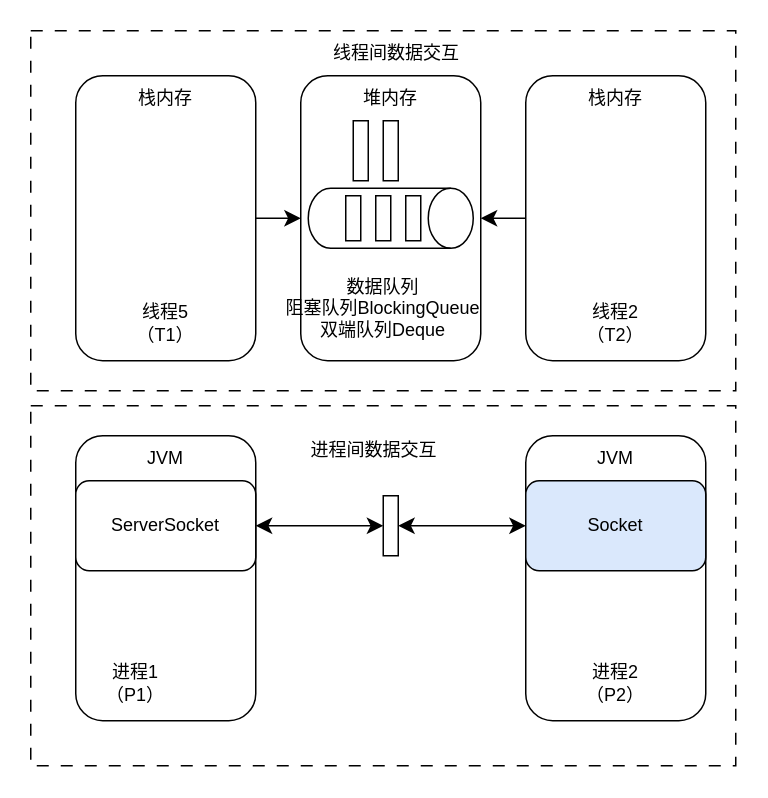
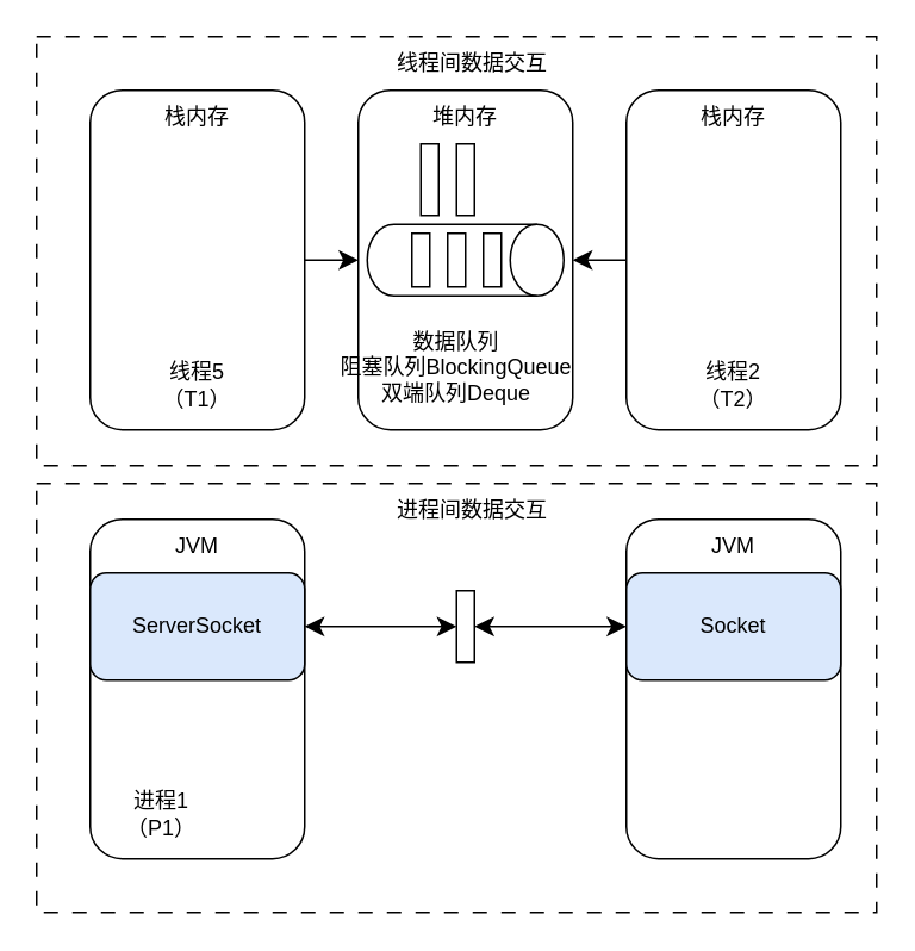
  <mxCell id="0" />
  <mxCell id="1" parent="0" />
  <mxCell id="2" value="" style="rounded=0;whiteSpace=wrap;html=1;dashed=1;dashPattern=8 8;" parent="1" vertex="1"><mxGeometry x="20" y="270" width="470" height="240" as="geometry" /></mxCell>
  <mxCell id="3" value="" style="rounded=0;whiteSpace=wrap;html=1;dashed=1;dashPattern=8 8;" parent="1" vertex="1"><mxGeometry x="20" y="20" width="470" height="240" as="geometry" /></mxCell>
  <mxCell id="4" value="" style="rounded=1;whiteSpace=wrap;html=1;" parent="1" vertex="1"><mxGeometry x="50" y="50" width="120" height="190" as="geometry" /></mxCell>
  <mxCell id="5" value="" style="rounded=1;whiteSpace=wrap;html=1;" parent="1" vertex="1"><mxGeometry x="350" y="50" width="120" height="190" as="geometry" /></mxCell>
  <mxCell id="6" value="栈内存" style="text;html=1;align=center;verticalAlign=middle;whiteSpace=wrap;rounded=0;" parent="1" vertex="1"><mxGeometry x="80" y="50" width="60" height="30" as="geometry" /></mxCell>
  <mxCell id="7" value="栈内存" style="text;html=1;align=center;verticalAlign=middle;whiteSpace=wrap;rounded=0;" parent="1" vertex="1"><mxGeometry x="380" y="50" width="60" height="30" as="geometry" /></mxCell>
  <mxCell id="8" value="" style="rounded=1;whiteSpace=wrap;html=1;" parent="1" vertex="1"><mxGeometry x="200" y="50" width="120" height="190" as="geometry" /></mxCell>
  <mxCell id="9" value="堆内存" style="text;html=1;align=center;verticalAlign=middle;whiteSpace=wrap;rounded=0;" parent="1" vertex="1"><mxGeometry x="230" y="50" width="60" height="30" as="geometry" /></mxCell>
  <mxCell id="10" value="线程5（T1）" style="text;html=1;align=center;verticalAlign=middle;whiteSpace=wrap;rounded=0;" parent="1" vertex="1"><mxGeometry x="80" y="200" width="60" height="30" as="geometry" /></mxCell>
  <mxCell id="11" value="线程2（T2）" style="text;html=1;align=center;verticalAlign=middle;whiteSpace=wrap;rounded=0;" parent="1" vertex="1"><mxGeometry x="380" y="200" width="60" height="30" as="geometry" /></mxCell>
  <mxCell id="12" value="" style="rounded=0;whiteSpace=wrap;html=1;" parent="1" vertex="1"><mxGeometry x="235" y="80" width="10" height="40" as="geometry" /></mxCell>
  <mxCell id="13" value="" style="rounded=0;whiteSpace=wrap;html=1;" parent="1" vertex="1"><mxGeometry x="255" y="80" width="10" height="40" as="geometry" /></mxCell>
  <mxCell id="14" value="" style="endArrow=classic;html=1;rounded=0;fontSize=12;startSize=8;endSize=8;curved=1;exitX=1;exitY=0.5;exitDx=0;exitDy=0;" parent="1" source="4" target="8" edge="1"><mxGeometry width="50" height="50" relative="1" as="geometry"><mxPoint x="280" y="210" as="sourcePoint" /><mxPoint x="330" y="160" as="targetPoint" /></mxGeometry></mxCell>
  <mxCell id="15" value="" style="endArrow=classic;html=1;rounded=0;fontSize=12;startSize=8;endSize=8;curved=1;exitX=1;exitY=0.5;exitDx=0;exitDy=0;" parent="1" edge="1"><mxGeometry width="50" height="50" relative="1" as="geometry"><mxPoint x="350" y="145" as="sourcePoint" /><mxPoint x="320" y="145" as="targetPoint" /></mxGeometry></mxCell>
  <mxCell id="16" value="" style="shape=cylinder3;whiteSpace=wrap;html=1;boundedLbl=1;backgroundOutline=1;size=15;rotation=90;" parent="1" vertex="1"><mxGeometry x="240" y="90" width="40" height="110" as="geometry" /></mxCell>
  <mxCell id="17" value="" style="rounded=0;whiteSpace=wrap;html=1;" parent="1" vertex="1"><mxGeometry x="270" y="130" width="10" height="30" as="geometry" /></mxCell>
  <mxCell id="18" value="" style="rounded=0;whiteSpace=wrap;html=1;" parent="1" vertex="1"><mxGeometry x="250" y="130" width="10" height="30" as="geometry" /></mxCell>
  <mxCell id="19" value="" style="rounded=0;whiteSpace=wrap;html=1;" parent="1" vertex="1"><mxGeometry x="230" y="130" width="10" height="30" as="geometry" /></mxCell>
  <mxCell id="20" value="数据队列&lt;div&gt;阻塞队列BlockingQueue&lt;/div&gt;&lt;div&gt;双端队列Deque&lt;/div&gt;" style="text;html=1;align=center;verticalAlign=middle;whiteSpace=wrap;rounded=0;" parent="1" vertex="1"><mxGeometry x="180" y="190" width="150" height="30" as="geometry" /></mxCell>
  <mxCell id="21" value="线程间数据交互" style="text;html=1;align=center;verticalAlign=middle;whiteSpace=wrap;rounded=0;" parent="1" vertex="1"><mxGeometry x="198" y="20" width="132" height="30" as="geometry" /></mxCell>
  <mxCell id="22" value="" style="rounded=1;whiteSpace=wrap;html=1;" parent="1" vertex="1"><mxGeometry x="50" y="290" width="120" height="190" as="geometry" /></mxCell>
  <mxCell id="23" value="JVM" style="text;html=1;align=center;verticalAlign=middle;whiteSpace=wrap;rounded=0;" parent="1" vertex="1"><mxGeometry x="80" y="290" width="60" height="30" as="geometry" /></mxCell>
  <mxCell id="24" value="进程1（P1）" style="text;html=1;align=center;verticalAlign=middle;whiteSpace=wrap;rounded=0;" parent="1" vertex="1"><mxGeometry x="60" y="440" width="60" height="30" as="geometry" /></mxCell>
  <mxCell id="25" value="" style="rounded=1;whiteSpace=wrap;html=1;" parent="1" vertex="1"><mxGeometry x="350" y="290" width="120" height="190" as="geometry" /></mxCell>
  <mxCell id="26" value="JVM" style="text;html=1;align=center;verticalAlign=middle;whiteSpace=wrap;rounded=0;" parent="1" vertex="1"><mxGeometry x="380" y="290" width="60" height="30" as="geometry" /></mxCell>
- <mxCell id="27" value="进程2（P2）" style="text;html=1;align=center;verticalAlign=middle;whiteSpace=wrap;rounded=0;" parent="1" vertex="1"><mxGeometry x="380" y="440" width="60" height="30" as="geometry" /></mxCell>
- <mxCell id="28" value="ServerSocket" style="rounded=1;whiteSpace=wrap;html=1;" parent="1" vertex="1"><mxGeometry x="50" y="320" width="120" height="60" as="geometry" /></mxCell>
+ <mxCell id="28" value="ServerSocket" style="rounded=1;whiteSpace=wrap;html=1;fillColor=#dae8fc;" parent="1" vertex="1"><mxGeometry x="50" y="320" width="120" height="60" as="geometry" /></mxCell>
  <mxCell id="29" value="Socket" style="rounded=1;whiteSpace=wrap;html=1;fillColor=#dae8fc;" parent="1" vertex="1"><mxGeometry x="350" y="320" width="120" height="60" as="geometry" /></mxCell>
  <mxCell id="30" value="" style="endArrow=classic;startArrow=classic;html=1;rounded=0;fontSize=12;startSize=8;endSize=8;curved=1;exitX=1;exitY=0.5;exitDx=0;exitDy=0;" parent="1" source="32" target="29" edge="1"><mxGeometry width="50" height="50" relative="1" as="geometry"><mxPoint x="220" y="370" as="sourcePoint" /><mxPoint x="270" y="320" as="targetPoint" /></mxGeometry></mxCell>
  <mxCell id="31" value="" style="endArrow=classic;startArrow=classic;html=1;rounded=0;fontSize=12;startSize=8;endSize=8;curved=1;exitX=1;exitY=0.5;exitDx=0;exitDy=0;" parent="1" source="28" target="32" edge="1"><mxGeometry width="50" height="50" relative="1" as="geometry"><mxPoint x="170" y="350" as="sourcePoint" /><mxPoint x="350" y="350" as="targetPoint" /></mxGeometry></mxCell>
  <mxCell id="32" value="" style="rounded=0;whiteSpace=wrap;html=1;" parent="1" vertex="1"><mxGeometry x="255" y="330" width="10" height="40" as="geometry" /></mxCell>
- <mxCell id="33" value="进程间数据交互" style="text;html=1;align=center;verticalAlign=middle;whiteSpace=wrap;rounded=0;" parent="1" vertex="1"><mxGeometry x="183" y="285" width="132" height="30" as="geometry" /></mxCell>
+ <mxCell id="33" value="进程间数据交互" style="text;html=1;align=center;verticalAlign=middle;whiteSpace=wrap;rounded=0;" parent="1" vertex="1"><mxGeometry x="198" y="270" width="132" height="30" as="geometry" /></mxCell>
